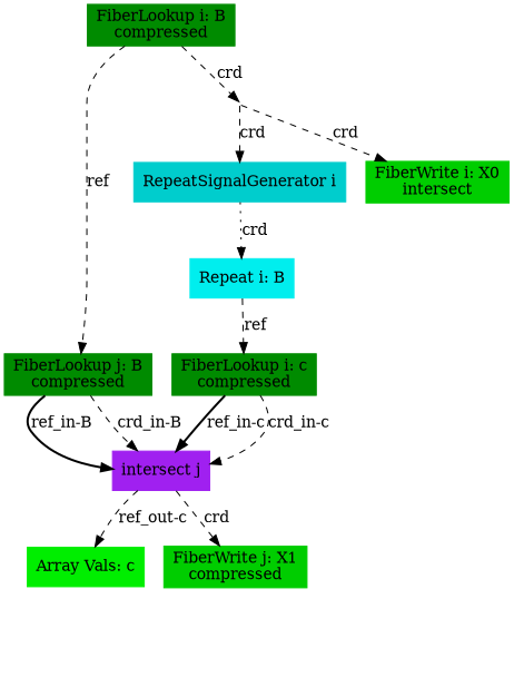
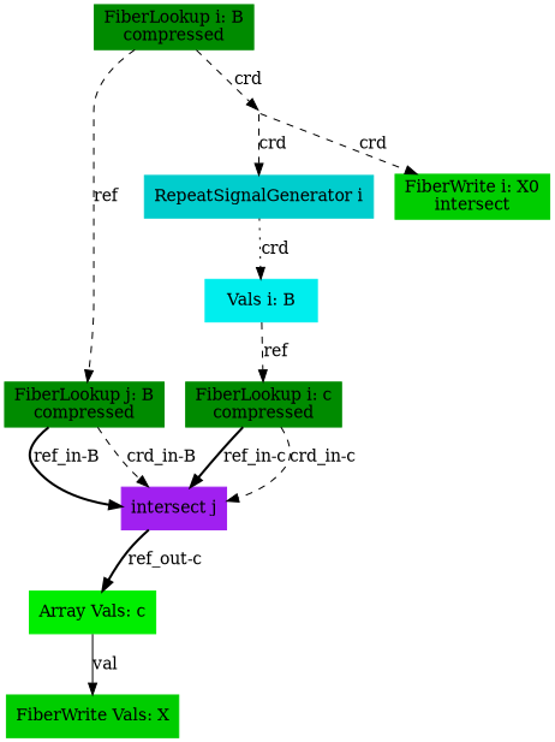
  digraph {
    node [color=green4 index=i shape=box style=filled type=fiberlookup]
    edge [style=dashed type=crd]
    n1 [format=compressed label="FiberLookup i: B\ncompressed" root=true src=true tensor=B]
    n2 [format=compressed index=j label="FiberLookup j: B\ncompressed" root=false src=true tensor=B]
    10 [shape=point style=invis type=broadcast color="" index=""]
    n4 [color=purple index=j label="intersect j" type=intersect]
    n5 [color=cyan3 label="RepeatSignalGenerator i" type=repsiggen]
    n6 [color=green3 crdsize=B0_dim format=compressed label="FiberWrite i: X0\nintersect" segsize=2 sink=true tensor=X type=fiberwrite]
-   n7 [color=cyan2 label="Repeat i: B" root=true tensor=c type=repeat]
+   n7 [color=cyan2 label="Vals i: B" root=true tensor=c type=repeat]
    n8 [format=compressed label="FiberLookup i: c\ncompressed" root=false src=true tensor=c]
    n9 [color=green2 label="Array Vals: c" tensor=c type=arrayvals index=""]
-   n10 [color=green3 crdsize="B0_dim*B1_dim" format=compressed index=j label="FiberWrite j: X1\ncompressed" segsize="B0_dim+1" sink=true tensor=X type=fiberwrite]
+   n11 [color=green3 label="FiberWrite Vals: X" sink=true tensor=X type=fiberwrite index=""]
    n1 -> n2 [label=ref type=ref]
    n1 -> 10 [label=crd]
    n2 -> n4 [label="ref_in-B" style=bold type=ref]
    n2 -> n4 [label="crd_in-B"]
    10 -> n5 [label=crd]
    10 -> n6 [label=crd]
-   n4 -> n9 [label="ref_out-c" type=ref]
-   n4 -> n10 [label=crd]
+   n4 -> n9 [label="ref_out-c" style=bold type=ref]
    n5 -> n7 [label=crd style=dotted type=repsig]
    n7 -> n8 [label=ref type=ref]
    n8 -> n4 [label="ref_in-c" style=bold type=ref]
    n8 -> n4 [label="crd_in-c"]
+   n9 -> n11 [label=val type=val style=""]
  }
